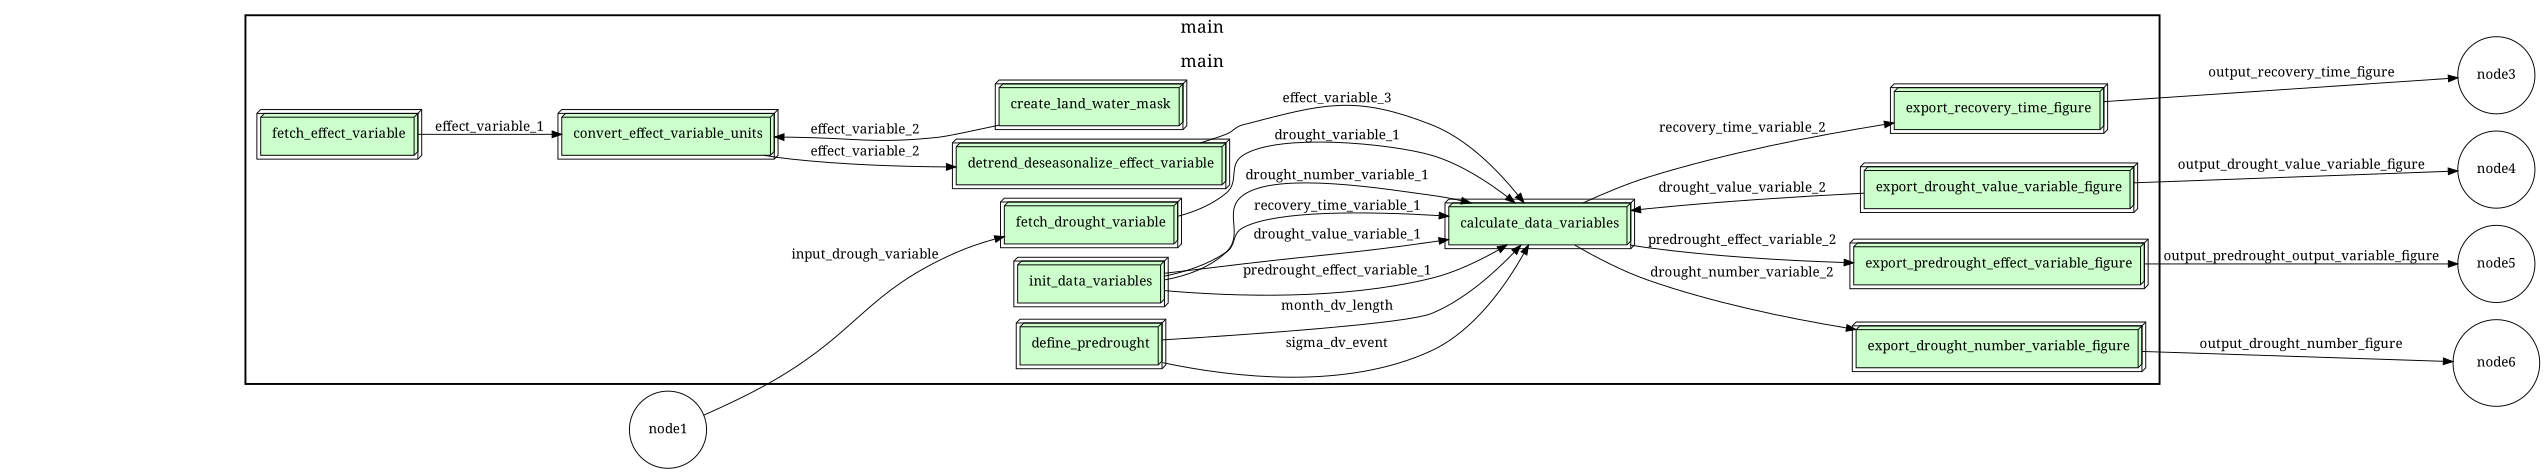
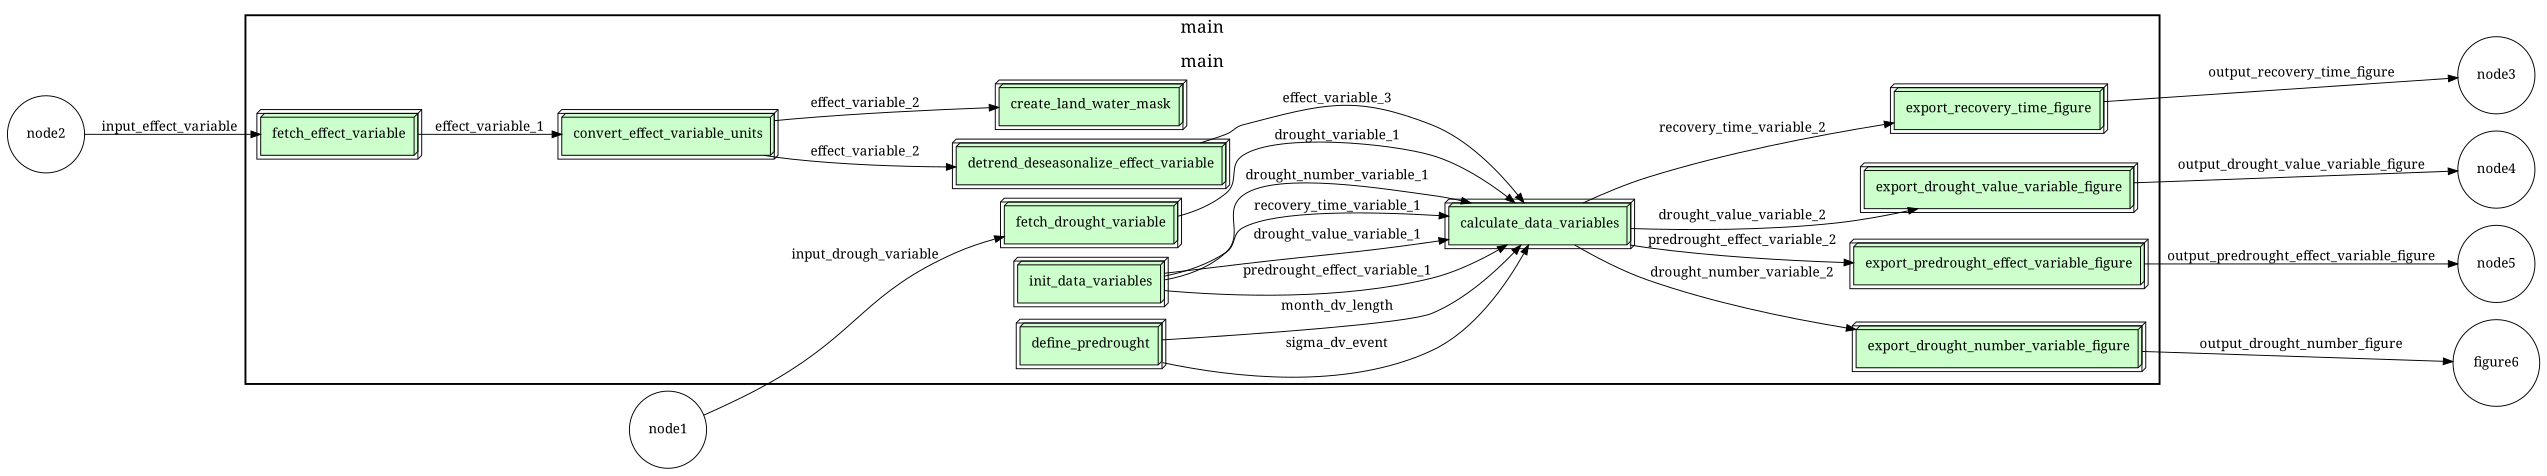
  digraph {
    fontname="Noto Serif"
    rankdir=LR
    node [fillcolor="#CCFFCC" fontname="Noto Serif" peripheries=2 shape=box3d style=filled]
    edge [fontname="Noto Serif"]
    n1 [label=fetch_drought_variable width=0.1]
    n2 [label=fetch_effect_variable width=0.1]
    n3 [label=convert_effect_variable_units width=0.1]
    n4 [label=create_land_water_mask width=0.1]
    n5 [label=init_data_variables width=0.1]
    n6 [label=define_predrought width=0.1]
    n7 [label=detrend_deseasonalize_effect_variable width=0.1]
    n8 [label=calculate_data_variables width=0.1]
    n9 [label=export_recovery_time_figure width=0.1]
    n10 [label=export_drought_value_variable_figure width=0.1]
    n11 [label=export_predrought_effect_variable_figure width=0.1]
    n12 [label=export_drought_number_variable_figure width=0.1]
    node3 [fillcolor="#FFFFFF" peripheries=1 shape=circle width=0.1]
    node4 [fillcolor="#FFFFFF" peripheries=1 shape=circle width=0.1]
    node5 [fillcolor="#FFFFFF" peripheries=1 shape=circle width=0.1]
-   node6 [fillcolor="#FFFFFF" peripheries=1 shape=circle width=0.1]
+   node6 [fillcolor="#FFFFFF" peripheries=1 shape=circle width=0.1 label=figure6]
    node1 [fillcolor="#FFFFFF" peripheries=1 shape=circle width=0.1]
+   node2 [fillcolor="#FFFFFF" peripheries=1 shape=circle width=0.1]
    subgraph cluster_1 {
      fontsize=18
      label=main
      penwidth=2
      subgraph cluster_2 {
        color=white
        fontsize=18
        label=main
        penwidth=2
        n1
        n2
        n3
        n4
        n5
        n6
        n7
        n8
        n9
        n10
        n11
        n12
      }
    }
    n1 -> n8 [label=drought_variable_1]
    n2 -> n3 [label=effect_variable_1]
-   n4 -> n3 [label=effect_variable_2]
+   n3 -> n4 [label=effect_variable_2]
    n3 -> n7 [label=effect_variable_2]
    n5 -> n8 [label=predrought_effect_variable_1]
    n5 -> n8 [label=drought_value_variable_1]
    n5 -> n8 [label=recovery_time_variable_1]
    n5 -> n8 [label=drought_number_variable_1]
    n6 -> n8 [label=sigma_dv_event]
    n6 -> n8 [label=month_dv_length]
    n7 -> n8 [label=effect_variable_3]
    n8 -> n9 [label=recovery_time_variable_2]
-   n10 -> n8 [label=drought_value_variable_2]
+   n8 -> n10 [label=drought_value_variable_2]
    n8 -> n11 [label=predrought_effect_variable_2]
    n8 -> n12 [label=drought_number_variable_2]
    n9 -> node3 [label=output_recovery_time_figure]
    n10 -> node4 [label=output_drought_value_variable_figure]
-   n11 -> node5 [label=output_predrought_output_variable_figure]
+   n11 -> node5 [label=output_predrought_effect_variable_figure]
    n12 -> node6 [label=output_drought_number_figure]
    node1 -> n1 [label=input_drough_variable]
+   node2 -> n2 [label=input_effect_variable]
  }
